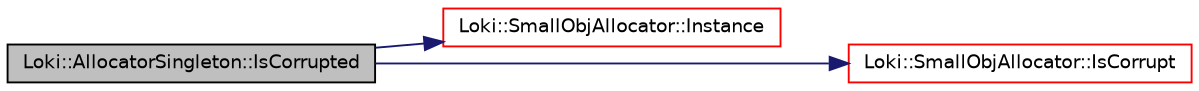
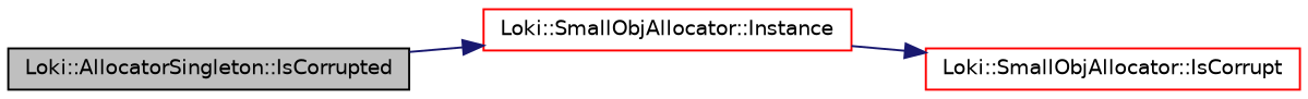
  digraph {
    fontname="DejaVu Sans"
    rankdir=LR
    node [color=red fontname="DejaVu Sans" fontsize=10 shape=record]
    edge [color=midnightblue fontname="DejaVu Sans" fontsize=10 labelfontname="FreeSans.ttf" labelfontsize=10 style=solid]
    n1 [color=black fillcolor=grey75 fontcolor=black height=0.2 label="Loki::AllocatorSingleton::IsCorrupted" style=filled width=0.4]
    n2 [height=0.2 label="Loki::SmallObjAllocator::Instance" width=0.4]
    n3 [height=0.2 label="Loki::SmallObjAllocator::IsCorrupt" width=0.4]
    n1 -> n2
-   n1 -> n3
+   n2 -> n3
  }
